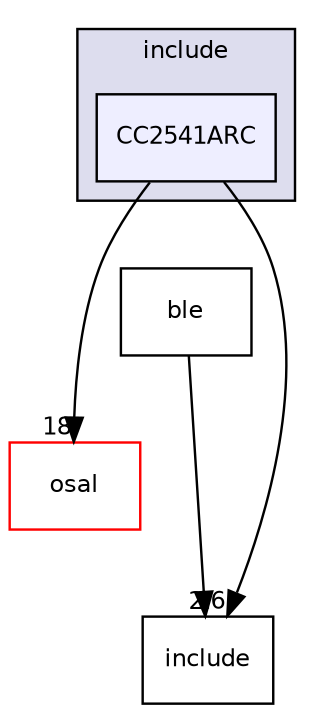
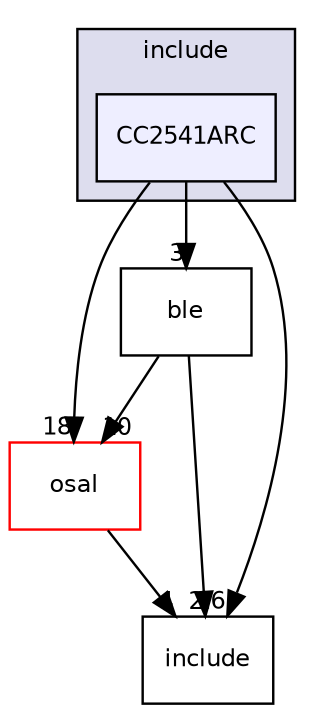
  digraph {
    compound=true
    node [fillcolor=white fontname=Helvetica fontsize=10 shape=box style=filled]
    edge [labeldistance=1.5 labelfontname=Helvetica labelfontsize=10]
    n1 [fillcolor="#eeeeff" label=CC2541ARC pencolor=black]
    n2 [color=black label=ble]
    n3 [color=red label=osal]
    n4 [label=include fillcolor="" style=""]
    subgraph cluster_1 {
      bgcolor="#ddddee"
      fontname=Helvetica
      fontsize=10
      label=include
      pencolor=black
      n1
    }
+   n1 -> n2 [headlabel=3]
    n1 -> n3 [headlabel=18]
    n1 -> n4 [headlabel=16]
+   n2 -> n3 [headlabel=10]
    n2 -> n4 [headlabel=2]
+   n3 -> n4 [headlabel=4]
  }
